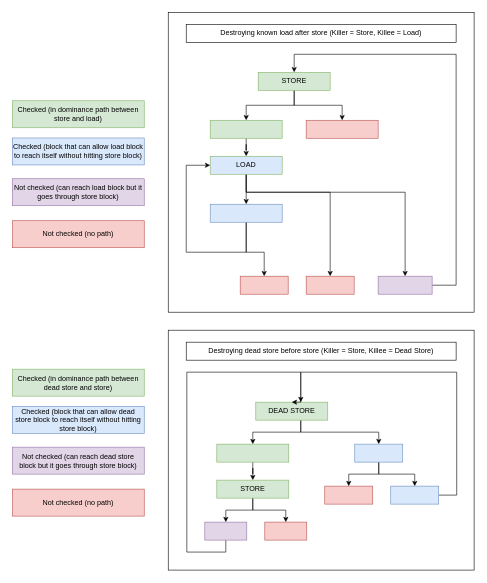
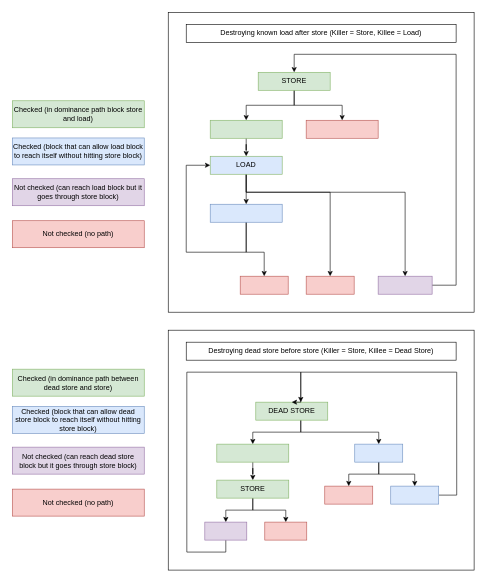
  <mxCell id="0" />
  <mxCell id="1" parent="0" />
  <mxCell id="2" value="" style="rounded=0;whiteSpace=wrap;html=1;" vertex="1" parent="1"><mxGeometry x="280" y="550" width="510" height="400" as="geometry" /></mxCell>
  <mxCell id="3" value="" style="rounded=0;whiteSpace=wrap;html=1;" vertex="1" parent="1"><mxGeometry x="280" y="20" width="510" height="500" as="geometry" /></mxCell>
  <mxCell id="4" style="edgeStyle=orthogonalEdgeStyle;rounded=0;orthogonalLoop=1;jettySize=auto;html=1;" edge="1" parent="1" source="6" target="8"><mxGeometry relative="1" as="geometry" /></mxCell>
  <mxCell id="5" style="edgeStyle=orthogonalEdgeStyle;rounded=0;orthogonalLoop=1;jettySize=auto;html=1;entryX=0.5;entryY=0;entryDx=0;entryDy=0;" edge="1" parent="1" source="6" target="9"><mxGeometry relative="1" as="geometry" /></mxCell>
  <mxCell id="6" value="STORE" style="rounded=0;whiteSpace=wrap;html=1;fillColor=#d5e8d4;strokeColor=#82b366;" vertex="1" parent="1"><mxGeometry x="430" y="120" width="120" height="30" as="geometry" /></mxCell>
  <mxCell id="7" style="edgeStyle=orthogonalEdgeStyle;rounded=0;orthogonalLoop=1;jettySize=auto;html=1;" edge="1" parent="1" source="8" target="13"><mxGeometry relative="1" as="geometry" /></mxCell>
  <mxCell id="8" value="" style="rounded=0;whiteSpace=wrap;html=1;fillColor=#d5e8d4;strokeColor=#82b366;" vertex="1" parent="1"><mxGeometry x="350" y="200" width="120" height="30" as="geometry" /></mxCell>
  <mxCell id="9" value="" style="rounded=0;whiteSpace=wrap;html=1;fillColor=#f8cecc;strokeColor=#b85450;" vertex="1" parent="1"><mxGeometry x="510" y="200" width="120" height="30" as="geometry" /></mxCell>
  <mxCell id="10" style="edgeStyle=orthogonalEdgeStyle;rounded=0;orthogonalLoop=1;jettySize=auto;html=1;entryX=0.5;entryY=0;entryDx=0;entryDy=0;" edge="1" parent="1" source="13" target="16"><mxGeometry relative="1" as="geometry" /></mxCell>
  <mxCell id="11" style="edgeStyle=orthogonalEdgeStyle;rounded=0;orthogonalLoop=1;jettySize=auto;html=1;entryX=0.5;entryY=0;entryDx=0;entryDy=0;" edge="1" parent="1" source="13" target="18"><mxGeometry relative="1" as="geometry"><mxPoint x="620" y="460" as="targetPoint" /><Array as="points"><mxPoint x="410" y="320" /><mxPoint x="550" y="320" /></Array></mxGeometry></mxCell>
  <mxCell id="12" style="edgeStyle=orthogonalEdgeStyle;rounded=0;orthogonalLoop=1;jettySize=auto;html=1;" edge="1" parent="1" source="13" target="20"><mxGeometry relative="1" as="geometry"><Array as="points"><mxPoint x="410" y="320" /><mxPoint x="675" y="320" /></Array></mxGeometry></mxCell>
  <mxCell id="13" value="LOAD" style="rounded=0;whiteSpace=wrap;html=1;fillColor=#dae8fc;strokeColor=#82b366;" vertex="1" parent="1"><mxGeometry x="350" y="260" width="120" height="30" as="geometry" /></mxCell>
  <mxCell id="14" style="edgeStyle=orthogonalEdgeStyle;rounded=0;orthogonalLoop=1;jettySize=auto;html=1;" edge="1" parent="1" source="16"><mxGeometry relative="1" as="geometry"><mxPoint x="350" y="275" as="targetPoint" /><Array as="points"><mxPoint x="410" y="420" /><mxPoint x="310" y="420" /><mxPoint x="310" y="275" /><mxPoint x="350" y="275" /></Array></mxGeometry></mxCell>
  <mxCell id="15" style="edgeStyle=orthogonalEdgeStyle;rounded=0;orthogonalLoop=1;jettySize=auto;html=1;" edge="1" parent="1" source="16" target="17"><mxGeometry relative="1" as="geometry"><Array as="points"><mxPoint x="410" y="420" /><mxPoint x="440" y="420" /></Array></mxGeometry></mxCell>
  <mxCell id="16" value="" style="rounded=0;whiteSpace=wrap;html=1;fillColor=#dae8fc;strokeColor=#6c8ebf;" vertex="1" parent="1"><mxGeometry x="350" y="340" width="120" height="30" as="geometry" /></mxCell>
  <mxCell id="17" value="" style="rounded=0;whiteSpace=wrap;html=1;fillColor=#f8cecc;strokeColor=#b85450;" vertex="1" parent="1"><mxGeometry x="400" y="460" width="80" height="30" as="geometry" /></mxCell>
  <mxCell id="18" value="" style="rounded=0;whiteSpace=wrap;html=1;fillColor=#f8cecc;strokeColor=#b85450;" vertex="1" parent="1"><mxGeometry x="510" y="460" width="80" height="30" as="geometry" /></mxCell>
  <mxCell id="19" style="edgeStyle=orthogonalEdgeStyle;rounded=0;orthogonalLoop=1;jettySize=auto;html=1;" edge="1" parent="1" source="20" target="6"><mxGeometry relative="1" as="geometry"><Array as="points"><mxPoint x="760" y="475" /><mxPoint x="760" y="90" /><mxPoint x="490" y="90" /></Array></mxGeometry></mxCell>
  <mxCell id="20" value="" style="rounded=0;whiteSpace=wrap;html=1;fillColor=#e1d5e7;strokeColor=#9673a6;" vertex="1" parent="1"><mxGeometry x="630" y="460" width="90" height="30" as="geometry" /></mxCell>
- <mxCell id="21" value="Checked (in dominance path between store and load)" style="rounded=0;whiteSpace=wrap;html=1;fillColor=#d5e8d4;strokeColor=#82b366;" vertex="1" parent="1"><mxGeometry x="20" y="167.5" width="220" height="45" as="geometry" /></mxCell>
+ <mxCell id="21" value="Checked (in dominance path block store and load)" style="rounded=0;whiteSpace=wrap;html=1;fillColor=#d5e8d4;strokeColor=#82b366;" vertex="1" parent="1"><mxGeometry x="20" y="167.5" width="220" height="45" as="geometry" /></mxCell>
  <mxCell id="22" value="Checked (block that can allow load block to reach itself without hitting store block)" style="rounded=0;whiteSpace=wrap;html=1;fillColor=#dae8fc;strokeColor=#6c8ebf;" vertex="1" parent="1"><mxGeometry x="20" y="229.5" width="220" height="45" as="geometry" /></mxCell>
  <mxCell id="23" value="Not checked (can reach load block but it goes through store block)" style="rounded=0;whiteSpace=wrap;html=1;fillColor=#e1d5e7;strokeColor=#9673a6;" vertex="1" parent="1"><mxGeometry x="20" y="297.5" width="220" height="45" as="geometry" /></mxCell>
  <mxCell id="24" value="Not checked (no path)" style="rounded=0;whiteSpace=wrap;html=1;fillColor=#f8cecc;strokeColor=#b85450;" vertex="1" parent="1"><mxGeometry x="20" y="367.5" width="220" height="45" as="geometry" /></mxCell>
  <mxCell id="25" value="Destroying known load after store (Killer = Store, Killee = Load)" style="rounded=0;whiteSpace=wrap;html=1;" vertex="1" parent="1"><mxGeometry x="310" y="40" width="450" height="30" as="geometry" /></mxCell>
  <mxCell id="26" style="edgeStyle=orthogonalEdgeStyle;rounded=0;orthogonalLoop=1;jettySize=auto;html=1;" edge="1" parent="1" source="28" target="30"><mxGeometry relative="1" as="geometry"><Array as="points"><mxPoint x="501" y="720" /><mxPoint x="421" y="720" /></Array></mxGeometry></mxCell>
  <mxCell id="27" style="edgeStyle=orthogonalEdgeStyle;rounded=0;orthogonalLoop=1;jettySize=auto;html=1;entryX=0.5;entryY=0;entryDx=0;entryDy=0;" edge="1" parent="1" source="28" target="42"><mxGeometry relative="1" as="geometry"><mxPoint x="701" y="740" as="targetPoint" /><Array as="points"><mxPoint x="501" y="720" /><mxPoint x="631" y="720" /></Array></mxGeometry></mxCell>
  <mxCell id="28" value="DEAD STORE" style="rounded=0;whiteSpace=wrap;html=1;fillColor=#d5e8d4;strokeColor=#82b366;" vertex="1" parent="1"><mxGeometry x="426" y="670" width="120" height="30" as="geometry" /></mxCell>
  <mxCell id="29" style="edgeStyle=orthogonalEdgeStyle;rounded=0;orthogonalLoop=1;jettySize=auto;html=1;" edge="1" parent="1" source="30" target="33"><mxGeometry relative="1" as="geometry" /></mxCell>
  <mxCell id="30" value="" style="rounded=0;whiteSpace=wrap;html=1;fillColor=#d5e8d4;strokeColor=#82b366;" vertex="1" parent="1"><mxGeometry x="361" y="740" width="120" height="30" as="geometry" /></mxCell>
  <mxCell id="31" style="edgeStyle=orthogonalEdgeStyle;rounded=0;orthogonalLoop=1;jettySize=auto;html=1;entryX=0.5;entryY=0;entryDx=0;entryDy=0;" edge="1" parent="1" source="33" target="34"><mxGeometry relative="1" as="geometry" /></mxCell>
  <mxCell id="32" style="edgeStyle=orthogonalEdgeStyle;rounded=0;orthogonalLoop=1;jettySize=auto;html=1;" edge="1" parent="1" source="33" target="36"><mxGeometry relative="1" as="geometry" /></mxCell>
  <mxCell id="33" value="STORE" style="rounded=0;whiteSpace=wrap;html=1;fillColor=#d5e8d4;strokeColor=#82b366;" vertex="1" parent="1"><mxGeometry x="361" y="800" width="120" height="30" as="geometry" /></mxCell>
  <mxCell id="34" value="" style="rounded=0;whiteSpace=wrap;html=1;fillColor=#f8cecc;strokeColor=#b85450;" vertex="1" parent="1"><mxGeometry x="441" y="870" width="70" height="30" as="geometry" /></mxCell>
  <mxCell id="35" style="edgeStyle=orthogonalEdgeStyle;rounded=0;orthogonalLoop=1;jettySize=auto;html=1;" edge="1" parent="1" source="36" target="28"><mxGeometry relative="1" as="geometry"><Array as="points"><mxPoint x="376" y="920" /><mxPoint x="311" y="920" /><mxPoint x="311" y="620" /><mxPoint x="501" y="620" /></Array></mxGeometry></mxCell>
  <mxCell id="36" value="" style="rounded=0;whiteSpace=wrap;html=1;fillColor=#e1d5e7;strokeColor=#9673a6;" vertex="1" parent="1"><mxGeometry x="341" y="870" width="70" height="30" as="geometry" /></mxCell>
  <mxCell id="37" value="" style="rounded=0;whiteSpace=wrap;html=1;fillColor=#f8cecc;strokeColor=#b85450;" vertex="1" parent="1"><mxGeometry x="541" y="810" width="80" height="30" as="geometry" /></mxCell>
  <mxCell id="38" style="edgeStyle=orthogonalEdgeStyle;rounded=0;orthogonalLoop=1;jettySize=auto;html=1;entryX=0.5;entryY=0;entryDx=0;entryDy=0;" edge="1" parent="1" source="39" target="28"><mxGeometry relative="1" as="geometry"><Array as="points"><mxPoint x="761" y="825" /><mxPoint x="761" y="620" /><mxPoint x="501" y="620" /></Array></mxGeometry></mxCell>
  <mxCell id="39" value="" style="rounded=0;whiteSpace=wrap;html=1;fillColor=#dae8fc;strokeColor=#6c8ebf;" vertex="1" parent="1"><mxGeometry x="651" y="810" width="80" height="30" as="geometry" /></mxCell>
  <mxCell id="40" style="edgeStyle=orthogonalEdgeStyle;rounded=0;orthogonalLoop=1;jettySize=auto;html=1;" edge="1" parent="1" source="42" target="37"><mxGeometry relative="1" as="geometry" /></mxCell>
  <mxCell id="41" style="edgeStyle=orthogonalEdgeStyle;rounded=0;orthogonalLoop=1;jettySize=auto;html=1;entryX=0.5;entryY=0;entryDx=0;entryDy=0;" edge="1" parent="1" source="42" target="39"><mxGeometry relative="1" as="geometry" /></mxCell>
  <mxCell id="42" value="" style="rounded=0;whiteSpace=wrap;html=1;fillColor=#dae8fc;strokeColor=#6c8ebf;" vertex="1" parent="1"><mxGeometry x="591" y="740" width="80" height="30" as="geometry" /></mxCell>
  <mxCell id="43" value="Destroying dead store before store (Killer = Store, Killee = Dead Store)" style="rounded=0;whiteSpace=wrap;html=1;" vertex="1" parent="1"><mxGeometry x="310" y="570" width="450" height="30" as="geometry" /></mxCell>
  <mxCell id="44" value="Checked (in dominance path between dead store and store)" style="rounded=0;whiteSpace=wrap;html=1;fillColor=#d5e8d4;strokeColor=#82b366;" vertex="1" parent="1"><mxGeometry x="20" y="615" width="220" height="45" as="geometry" /></mxCell>
  <mxCell id="45" value="Checked (block that can allow dead store block to reach itself without hitting store block)" style="rounded=0;whiteSpace=wrap;html=1;fillColor=#dae8fc;strokeColor=#6c8ebf;" vertex="1" parent="1"><mxGeometry x="20" y="677" width="220" height="45" as="geometry" /></mxCell>
  <mxCell id="46" value="Not checked (can reach dead store block but it goes through store block)" style="rounded=0;whiteSpace=wrap;html=1;fillColor=#e1d5e7;strokeColor=#9673a6;" vertex="1" parent="1"><mxGeometry x="20" y="745" width="220" height="45" as="geometry" /></mxCell>
  <mxCell id="47" value="Not checked (no path)" style="rounded=0;whiteSpace=wrap;html=1;fillColor=#f8cecc;strokeColor=#b85450;" vertex="1" parent="1"><mxGeometry x="20" y="815" width="220" height="45" as="geometry" /></mxCell>
